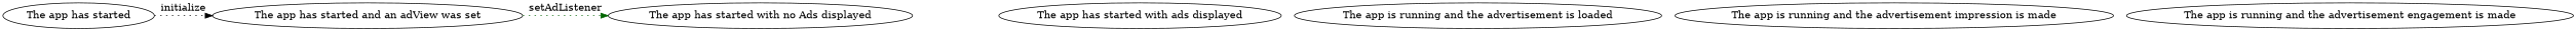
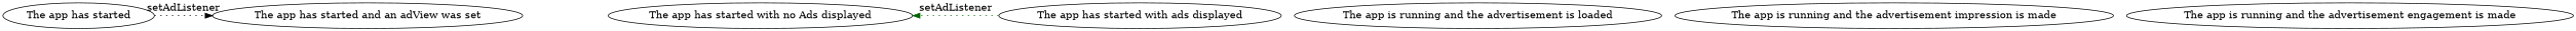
  digraph {
    edge [constraint=false style=dotted]
    n1 [label="The app has started"]
    n2 [label="The app has started and an adView was set"]
    n3 [label="The app has started with no Ads displayed"]
    n4 [label="The app is running and the advertisement is loaded"]
    n5 [label="The app has started with ads displayed"]
    n6 [label="The app is running and the advertisement impression is made"]
    n7 [label="The app is running and the advertisement engagement is made"]
-   n1 -> n2 [label=initialize color=black]
-   n2 -> n3 [label=setAdListener color=darkgreen]
+   n1 -> n2 [label=setAdListener color=black]
+   n5 -> n3 [label=setAdListener color=darkgreen]
  }
